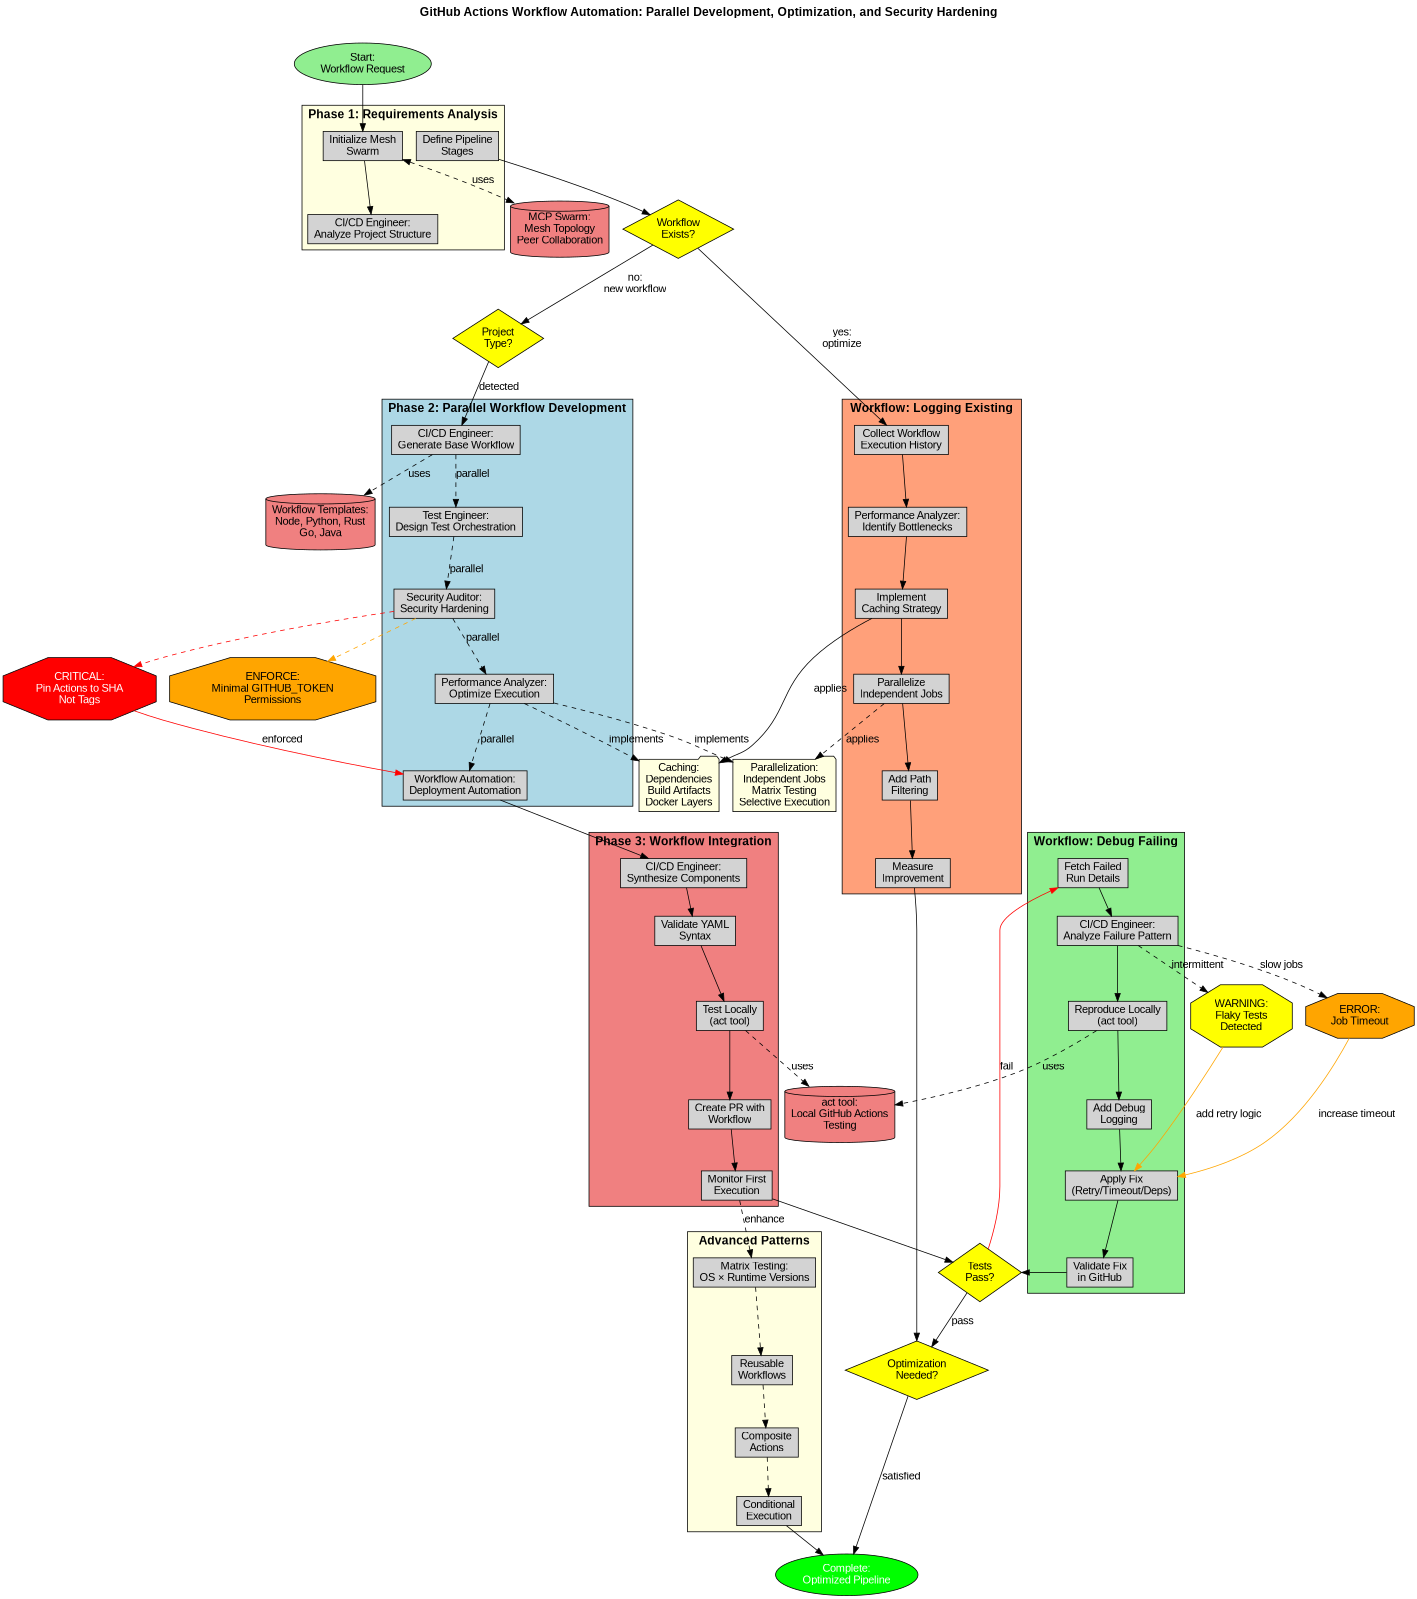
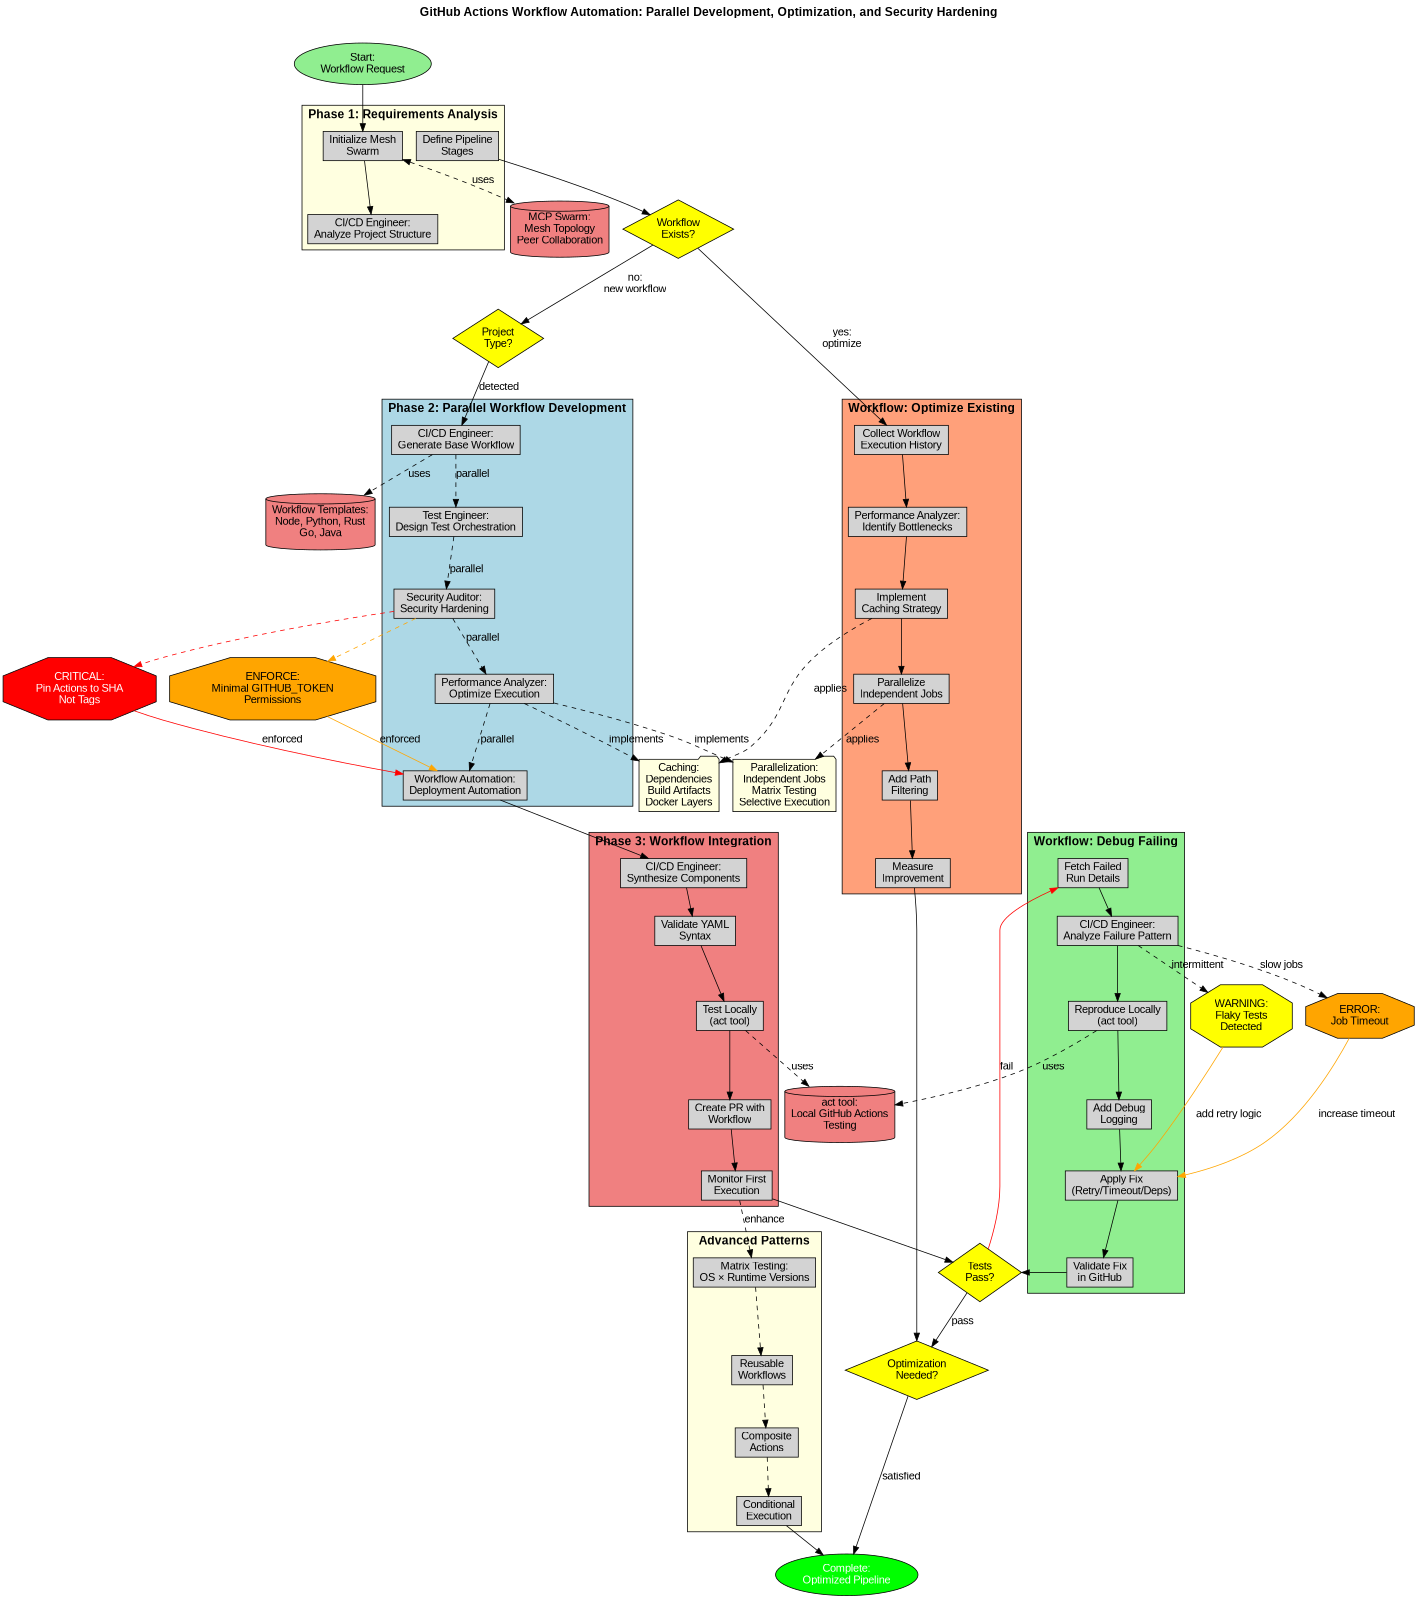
  digraph {
    compound=true
    fontname="Arial Bold"
    fontsize=16
    label="GitHub Actions Workflow Automation: Parallel Development, Optimization, and Security Hardening"
    labelloc=t
    rankdir=TB
    node [fontname=Arial shape=box style=filled]
    edge [fontname=Arial]
    n1 [label="Initialize Mesh\nSwarm"]
    n2 [label="CI/CD Engineer:\nAnalyze Project Structure"]
    n3 [label="Define Pipeline\nStages"]
    n4 [label="CI/CD Engineer:\nGenerate Base Workflow"]
    n5 [label="Test Engineer:\nDesign Test Orchestration"]
    n6 [label="Security Auditor:\nSecurity Hardening"]
    n7 [label="Performance Analyzer:\nOptimize Execution"]
    n8 [label="Workflow Automation:\nDeployment Automation"]
    n9 [label="CI/CD Engineer:\nSynthesize Components"]
    n10 [label="Validate YAML\nSyntax"]
    n11 [label="Test Locally\n(act tool)"]
    n12 [label="Create PR with\nWorkflow"]
    n13 [label="Monitor First\nExecution"]
    n14 [label="Collect Workflow\nExecution History"]
    n15 [label="Performance Analyzer:\nIdentify Bottlenecks"]
    n16 [label="Implement\nCaching Strategy"]
    n17 [label="Parallelize\nIndependent Jobs"]
    n18 [label="Add Path\nFiltering"]
    n19 [label="Measure\nImprovement"]
    n20 [label="Fetch Failed\nRun Details"]
    n21 [label="CI/CD Engineer:\nAnalyze Failure Pattern"]
    n22 [label="Reproduce Locally\n(act tool)"]
    n23 [label="Add Debug\nLogging"]
    n24 [label="Apply Fix\n(Retry/Timeout/Deps)"]
    n25 [label="Validate Fix\nin GitHub"]
    n26 [label="Matrix Testing:\nOS × Runtime Versions"]
    n27 [label="Reusable\nWorkflows"]
    n28 [label="Composite\nActions"]
    n29 [label="Conditional\nExecution"]
    n30 [fillcolor=lightcoral label="MCP Swarm:\nMesh Topology\nPeer Collaboration" shape=cylinder]
    n31 [fillcolor=yellow label="Workflow\nExists?" shape=diamond]
    n32 [fillcolor=lightcoral label="Workflow Templates:\nNode, Python, Rust\nGo, Java" shape=cylinder]
    n33 [fillcolor=red fontcolor=white label="CRITICAL:\nPin Actions to SHA\nNot Tags" shape=octagon]
    n34 [fillcolor=orange label="ENFORCE:\nMinimal GITHUB_TOKEN\nPermissions" shape=octagon]
    n35 [fillcolor=lightyellow label="Caching:\nDependencies\nBuild Artifacts\nDocker Layers" shape=folder]
    n36 [fillcolor=lightyellow label="Parallelization:\nIndependent Jobs\nMatrix Testing\nSelective Execution" shape=folder]
    n37 [fillcolor=lightcoral label="act tool:\nLocal GitHub Actions\nTesting" shape=cylinder]
    n38 [fillcolor=yellow label="Tests\nPass?" shape=diamond]
    n39 [fillcolor=yellow label="Optimization\nNeeded?" shape=diamond]
    n40 [fillcolor=yellow label="WARNING:\nFlaky Tests\nDetected" shape=octagon]
    n41 [fillcolor=orange label="ERROR:\nJob Timeout" shape=octagon]
    n42 [fillcolor=green fontcolor=white label="Complete:\nOptimized Pipeline" shape=ellipse]
    n43 [fillcolor=lightgreen label="Start:\nWorkflow Request" shape=ellipse]
    n44 [fillcolor=yellow label="Project\nType?" shape=diamond]
    subgraph cluster_1 {
      fillcolor=lightyellow
      label="Phase 1: Requirements Analysis"
      style=filled
      n1
      n2
      n3
    }
    subgraph cluster_2 {
      fillcolor=lightblue
      label="Phase 2: Parallel Workflow Development"
      style=filled
      n4
      n5
      n6
      n7
      n8
    }
    subgraph cluster_3 {
      fillcolor=lightcoral
      label="Phase 3: Workflow Integration"
      style=filled
      n9
      n10
      n11
      n12
      n13
    }
    subgraph cluster_4 {
      fillcolor=lightsalmon
-     label="Workflow: Logging Existing"
+     label="Workflow: Optimize Existing"
      style=filled
      n14
      n15
      n16
      n17
      n18
      n19
    }
    subgraph cluster_5 {
      fillcolor=lightgreen
      label="Workflow: Debug Failing"
      style=filled
      n20
      n21
      n22
      n23
      n24
      n25
    }
    subgraph cluster_6 {
      fillcolor=lightyellow
      label="Advanced Patterns"
      style=filled
      n26
      n27
      n28
      n29
    }
    n1 -> n2
    n1 -> n30 [dir=both label=uses style=dashed]
    n3 -> n31
    n4 -> n5 [label=parallel style=dashed]
    n4 -> n32 [label=uses style=dashed]
    n5 -> n6 [label=parallel style=dashed]
    n6 -> n7 [label=parallel style=dashed]
    n6 -> n33 [color=red style=dashed]
    n6 -> n34 [color=orange style=dashed]
    n7 -> n8 [label=parallel style=dashed]
    n7 -> n35 [label=implements style=dashed]
    n7 -> n36 [label=implements style=dashed]
    n8 -> n9
    n9 -> n10
    n10 -> n11
    n11 -> n12
    n11 -> n37 [label=uses style=dashed]
    n12 -> n13
    n13 -> n26 [label=enhance style=dashed]
    n13 -> n38
    n14 -> n15
    n15 -> n16
    n16 -> n17
-   n16 -> n35 [label=applies style=solid]
+   n16 -> n35 [label=applies style=dashed]
    n17 -> n18
    n17 -> n36 [label=applies style=dashed]
    n18 -> n19
    n19 -> n39
    n20 -> n21
    n21 -> n22
    n21 -> n40 [label=intermittent style=dashed]
    n21 -> n41 [label="slow jobs" style=dashed]
    n22 -> n23
    n22 -> n37 [label=uses style=dashed]
    n23 -> n24
    n24 -> n25
    n25 -> n38
    n26 -> n27 [style=dashed]
    n27 -> n28 [style=dashed]
    n28 -> n29 [style=dashed]
    n29 -> n42 [style=solid]
    n31 -> n14 [label="yes:\noptimize"]
    n31 -> n44 [label="no:\nnew workflow"]
    n33 -> n8 [color=red label=enforced]
+   n34 -> n8 [color=orange label=enforced]
    n38 -> n20 [color=red label=fail]
    n38 -> n39 [label=pass]
    n39 -> n42 [label=satisfied]
    n40 -> n24 [color=orange label="add retry logic"]
    n41 -> n24 [color=orange label="increase timeout"]
    n43 -> n1
    n44 -> n4 [label=detected]
  }
